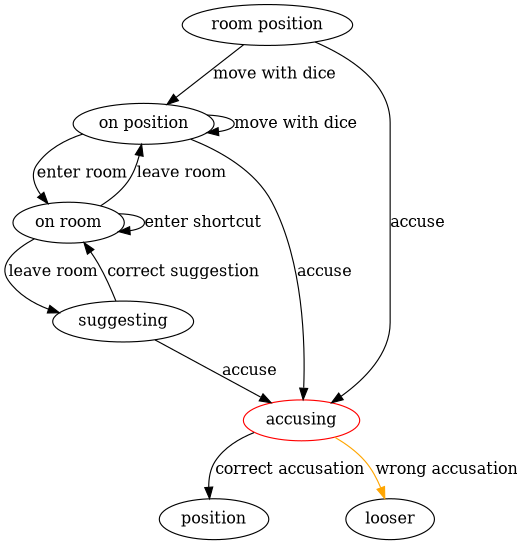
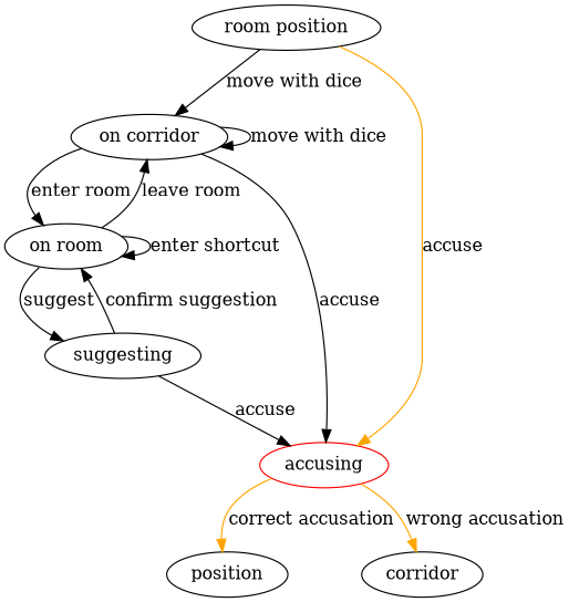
  digraph {
    rankdir=BL
-   n1 [label="on position"]
+   n1 [label="on corridor"]
    n2 [label="on room"]
    n3 [color=red label=accusing]
    n4 [color=black label=suggesting]
    n5 [label=position]
-   n6 [label=looser]
+   n6 [label=corridor]
    n7 [label="room position"]
    n1 -> n1 [label="move with dice"]
    n1 -> n2 [label="enter room"]
    n1 -> n3 [label=accuse]
    n2 -> n1 [label="leave room"]
    n2 -> n2 [label="enter shortcut"]
-   n2 -> n4 [label="leave room"]
-   n3 -> n5 [color=black label="correct accusation"]
+   n2 -> n4 [label=suggest]
+   n3 -> n5 [color=orange label="correct accusation"]
    n3 -> n6 [color=orange label="wrong accusation"]
-   n4 -> n2 [label="correct suggestion"]
+   n4 -> n2 [label="confirm suggestion"]
    n4 -> n3 [label=accuse]
    n7 -> n1 [label="move with dice"]
-   n7 -> n3 [label=accuse]
+   n7 -> n3 [label=accuse color=orange]
  }
